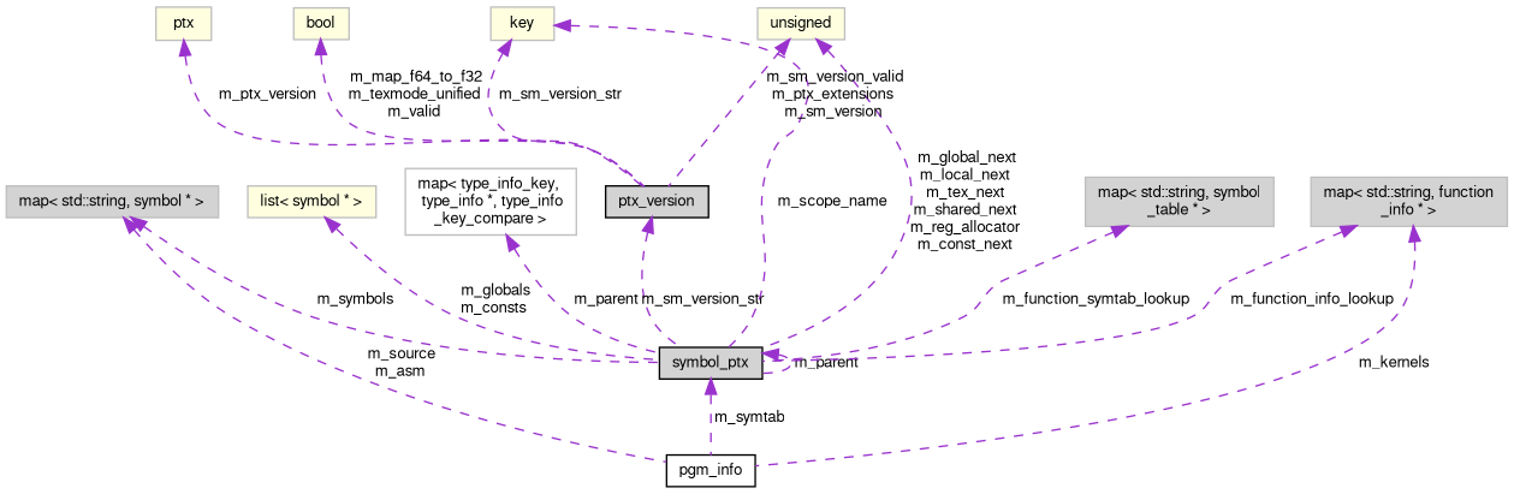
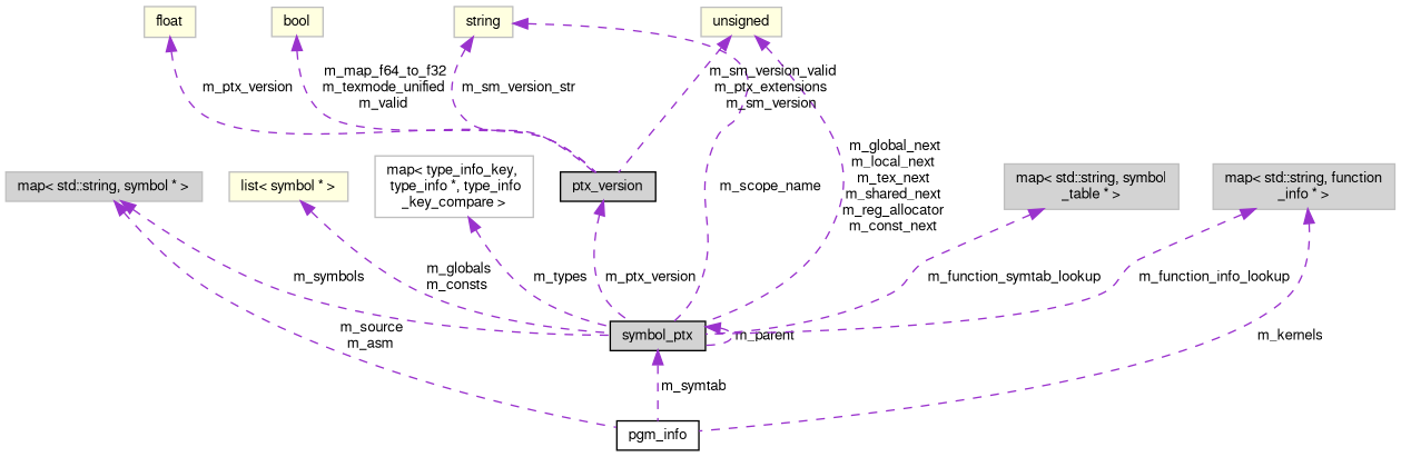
  digraph {
    rankdir=TB
    node [color=grey75 fillcolor=lightgrey fontname=FreeSans fontsize=10 shape=record style=filled]
    edge [color=darkorchid3 dir=back fontname=FreeSans fontsize=10 labelfontname=FreeSans labelfontsize=10 style=dashed]
    n1 [color=black fillcolor=white fontcolor=black height=0.2 label=pgm_info width=0.4]
    n2 [color=black height=0.2 label=symbol_ptx width=0.4]
    n3 [height=0.2 label="map\< std::string, symbol * \>" width=0.4]
    n4 [fillcolor=lightyellow height=0.2 label="list\< symbol * \>" width=0.4]
    n5 [fillcolor=white height=0.2 label="map\< type_info_key,\l type_info *, type_info\l_key_compare \>" width=0.4]
    n6 [color=black height=0.2 label=ptx_version width=0.4]
-   n7 [fillcolor=lightyellow height=0.2 label=ptx width=0.4]
-   n8 [fillcolor=lightyellow height=0.2 label=key width=0.4]
+   n7 [fillcolor=lightyellow height=0.2 label=float width=0.4]
+   n8 [fillcolor=lightyellow height=0.2 label=string width=0.4]
    n9 [fillcolor=lightyellow height=0.2 label=bool width=0.4]
    n10 [fillcolor=lightyellow height=0.2 label=unsigned width=0.4]
    n11 [height=0.2 label="map\< std::string, symbol\l_table * \>" width=0.4]
    n12 [height=0.2 label="map\< std::string, function\l_info * \>" width=0.4]
    n2 -> n1 [label=" m_symtab"]
    n2 -> n2 [label=" m_parent"]
    n3 -> n1 [label=" m_source\nm_asm"]
    n3 -> n2 [label=" m_symbols"]
    n4 -> n2 [label=" m_globals\nm_consts"]
-   n5 -> n2 [label=" m_parent"]
-   n6 -> n2 [label=" m_sm_version_str"]
+   n5 -> n2 [label=" m_types"]
+   n6 -> n2 [label=" m_ptx_version"]
    n7 -> n6 [label=" m_ptx_version"]
    n8 -> n2 [label=" m_scope_name"]
    n8 -> n6 [label=" m_sm_version_str"]
    n9 -> n6 [label=" m_map_f64_to_f32\nm_texmode_unified\nm_valid"]
    n10 -> n2 [label=" m_global_next\nm_local_next\nm_tex_next\nm_shared_next\nm_reg_allocator\nm_const_next"]
    n10 -> n6 [label=" m_sm_version_valid\nm_ptx_extensions\nm_sm_version"]
    n11 -> n2 [label=" m_function_symtab_lookup"]
    n12 -> n1 [label=" m_kernels"]
    n12 -> n2 [label=" m_function_info_lookup"]
  }
